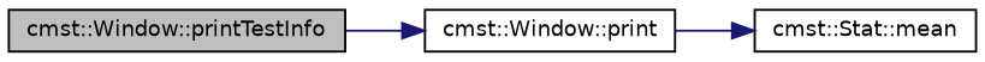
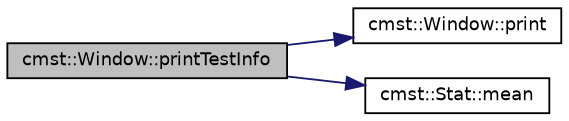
  digraph {
    rankdir=LR
    node [color=black fillcolor=white fontname=Helvetica fontsize=10 shape=record style=filled]
    edge [color=midnightblue fontname=Helvetica fontsize=10 labelfontname=Helvetica labelfontsize=10 style=solid]
    n1 [fillcolor=grey75 fontcolor=black height=0.2 label="cmst::Window::printTestInfo" width=0.4]
    n2 [height=0.2 label="cmst::Window::print" width=0.4]
    n3 [height=0.2 label="cmst::Stat::mean" width=0.4]
    n1 -> n2
-   n2 -> n3
+   n1 -> n3
  }
